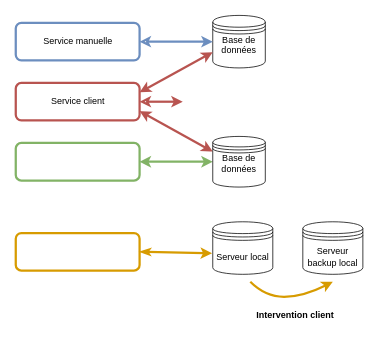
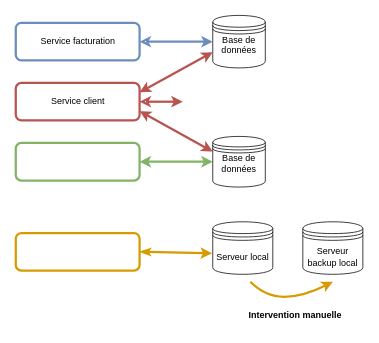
  <mxCell id="0" />
  <mxCell id="1" parent="0" />
  <mxCell id="2" value="&lt;div align=&quot;center&quot;&gt;Base de données&lt;/div&gt;&lt;div&gt;&lt;br&gt;&lt;/div&gt;" style="shape=datastore;whiteSpace=wrap;html=1;" parent="1" vertex="1"><mxGeometry x="283" y="20" width="70" height="70" as="geometry" /></mxCell>
- <mxCell id="3" value="Service manuelle" style="text;html=1;align=center;verticalAlign=middle;resizable=0;points=[];autosize=1;strokeColor=none;fillColor=none;" parent="1" vertex="1"><mxGeometry x="43" y="40" width="120" height="30" as="geometry" /></mxCell>
+ <mxCell id="3" value="Service facturation" style="text;html=1;align=center;verticalAlign=middle;resizable=0;points=[];autosize=1;strokeColor=none;fillColor=none;" parent="1" vertex="1"><mxGeometry x="43" y="40" width="120" height="30" as="geometry" /></mxCell>
  <mxCell id="4" value="Service client" style="text;html=1;align=center;verticalAlign=middle;resizable=0;points=[];autosize=1;strokeColor=none;fillColor=none;" parent="1" vertex="1"><mxGeometry x="53" y="120" width="100" height="30" as="geometry" /></mxCell>
  <mxCell id="5" value="" style="rounded=1;whiteSpace=wrap;html=1;fontFamily=Helvetica;fontSize=12;strokeWidth=3;fillColor=none;strokeColor=#6c8ebf;gradientColor=default;" parent="1" vertex="1"><mxGeometry x="20.5" y="30" width="165" height="50" as="geometry" /></mxCell>
  <mxCell id="6" value="" style="endArrow=classic;html=1;rounded=0;fontFamily=Helvetica;fontSize=12;exitX=1;exitY=0.5;exitDx=0;exitDy=0;fillColor=#dae8fc;strokeColor=#6c8ebf;strokeWidth=3;startArrow=classic;startFill=0;" parent="1" source="5" edge="1"><mxGeometry width="50" height="50" relative="1" as="geometry"><mxPoint x="225.5" y="54.5" as="sourcePoint" /><mxPoint x="283" y="55" as="targetPoint" /></mxGeometry></mxCell>
  <mxCell id="7" value="" style="rounded=1;whiteSpace=wrap;html=1;fontFamily=Helvetica;fontSize=12;strokeWidth=3;fillColor=none;strokeColor=#b85450;" parent="1" vertex="1"><mxGeometry x="20.5" y="110" width="165" height="50" as="geometry" /></mxCell>
  <mxCell id="8" value="" style="endArrow=classic;html=1;rounded=0;fontFamily=Helvetica;fontSize=12;exitX=1;exitY=0.5;exitDx=0;exitDy=0;fillColor=#f8cecc;strokeColor=#b85450;strokeWidth=3;startArrow=classic;startFill=0;" parent="1" source="7" edge="1"><mxGeometry width="50" height="50" relative="1" as="geometry"><mxPoint x="213" y="135" as="sourcePoint" /><mxPoint x="243" y="135" as="targetPoint" /></mxGeometry></mxCell>
  <mxCell id="9" value="" style="endArrow=classic;html=1;rounded=0;fontFamily=Helvetica;fontSize=12;fillColor=#f8cecc;strokeColor=#b85450;strokeWidth=3;exitX=1;exitY=0.25;exitDx=0;exitDy=0;startArrow=classic;startFill=1;entryX=0;entryY=0.7;entryDx=0;entryDy=0;" parent="1" source="7" edge="1" target="2"><mxGeometry width="50" height="50" relative="1" as="geometry"><mxPoint x="193" y="125" as="sourcePoint" /><mxPoint x="243" y="75" as="targetPoint" /></mxGeometry></mxCell>
  <mxCell id="10" value="" style="rounded=1;whiteSpace=wrap;html=1;fontFamily=Helvetica;fontSize=12;strokeWidth=3;fillColor=none;strokeColor=#82b366;" parent="1" vertex="1"><mxGeometry x="20.5" y="190" width="165" height="50" as="geometry" /></mxCell>
  <mxCell id="11" value="" style="endArrow=classic;html=1;rounded=0;fontFamily=Helvetica;fontSize=12;exitX=1;exitY=0.5;exitDx=0;exitDy=0;fillColor=#d5e8d4;strokeColor=#82b366;strokeWidth=3;entryX=0;entryY=0.5;entryDx=0;entryDy=0;startArrow=classic;startFill=1;" parent="1" source="10" edge="1" target="19"><mxGeometry width="50" height="50" relative="1" as="geometry"><mxPoint x="213" y="215" as="sourcePoint" /><mxPoint x="243" y="215" as="targetPoint" /></mxGeometry></mxCell>
  <mxCell id="12" value="" style="endArrow=classic;html=1;rounded=0;fontFamily=Helvetica;fontSize=12;exitX=1;exitY=0.75;exitDx=0;exitDy=0;fillColor=#f8cecc;strokeColor=#b85450;strokeWidth=3;startArrow=classic;startFill=1;entryX=0;entryY=0.3;entryDx=0;entryDy=0;" parent="1" source="7" edge="1" target="19"><mxGeometry width="50" height="50" relative="1" as="geometry"><mxPoint x="193" y="165" as="sourcePoint" /><mxPoint x="243" y="195" as="targetPoint" /></mxGeometry></mxCell>
  <mxCell id="13" value="Serveur local" style="shape=datastore;whiteSpace=wrap;html=1;" parent="1" vertex="1"><mxGeometry x="283" y="295" width="80" height="70" as="geometry" /></mxCell>
  <mxCell id="14" value="Serveur backup local" style="shape=datastore;whiteSpace=wrap;html=1;" parent="1" vertex="1"><mxGeometry x="403" y="295" width="80" height="70" as="geometry" /></mxCell>
  <mxCell id="15" value="" style="rounded=1;whiteSpace=wrap;html=1;fontFamily=Helvetica;fontSize=12;strokeWidth=3;fillColor=none;strokeColor=#d79b00;" parent="1" vertex="1"><mxGeometry x="20.5" y="310" width="165" height="50" as="geometry" /></mxCell>
  <mxCell id="16" value="" style="endArrow=classic;html=1;rounded=0;fontFamily=Helvetica;fontSize=12;exitX=1;exitY=0.5;exitDx=0;exitDy=0;fillColor=#ffe6cc;strokeColor=#d79b00;strokeWidth=3;startArrow=classicThin;startFill=1;entryX=-0.012;entryY=0.6;entryDx=0;entryDy=0;entryPerimeter=0;" parent="1" source="15" edge="1" target="13"><mxGeometry width="50" height="50" relative="1" as="geometry"><mxPoint x="213" y="335" as="sourcePoint" /><mxPoint x="243" y="335" as="targetPoint" /></mxGeometry></mxCell>
  <mxCell id="17" value="" style="curved=1;endArrow=classic;html=1;rounded=0;fontFamily=Helvetica;fontSize=12;strokeWidth=3;fillColor=#ffe6cc;strokeColor=#d79b00;" parent="1" edge="1"><mxGeometry width="50" height="50" relative="1" as="geometry"><mxPoint x="333" y="375" as="sourcePoint" /><mxPoint x="443" y="375" as="targetPoint" /><Array as="points"><mxPoint x="353" y="395" /><mxPoint x="403" y="395" /></Array></mxGeometry></mxCell>
- <mxCell id="18" value="Intervention client" style="text;html=1;strokeColor=none;fillColor=none;align=center;verticalAlign=middle;whiteSpace=wrap;rounded=0;fontFamily=Helvetica;fontSize=12;fontStyle=1" parent="1" vertex="1"><mxGeometry x="323" y="405" width="140" height="30" as="geometry" /></mxCell>
+ <mxCell id="18" value="Intervention manuelle" style="text;html=1;strokeColor=none;fillColor=none;align=center;verticalAlign=middle;whiteSpace=wrap;rounded=0;fontFamily=Helvetica;fontSize=12;fontStyle=1" parent="1" vertex="1"><mxGeometry x="323" y="405" width="140" height="30" as="geometry" /></mxCell>
  <mxCell id="19" value="&lt;div&gt;Base de données&lt;/div&gt;&lt;div&gt;&lt;br&gt;&lt;/div&gt;" style="shape=datastore;whiteSpace=wrap;html=1;" vertex="1" parent="1"><mxGeometry x="283" y="181.25" width="70" height="67.5" as="geometry" /></mxCell>
